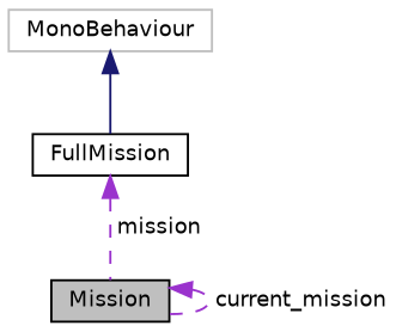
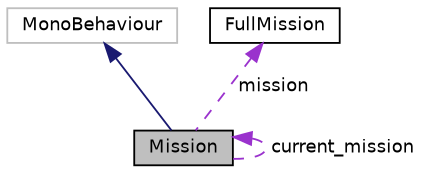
  digraph {
    node [color=black fillcolor=white fontname=Helvetica fontsize=10 shape=record style=filled]
    edge [color=darkorchid3 dir=back fontname=Helvetica fontsize=10 labelfontname=Helvetica labelfontsize=10 style=dashed]
    n1 [fillcolor=grey75 fontcolor=black height=0.2 label=Mission width=0.4]
    n2 [color=grey75 height=0.2 label=MonoBehaviour width=0.4]
    n3 [height=0.2 label=FullMission width=0.4]
    n1 -> n1 [label=" current_mission"]
-   n2 -> n3 [color=midnightblue style=solid]
+   n2 -> n1 [color=midnightblue style=solid]
    n3 -> n1 [label=" mission"]
  }
